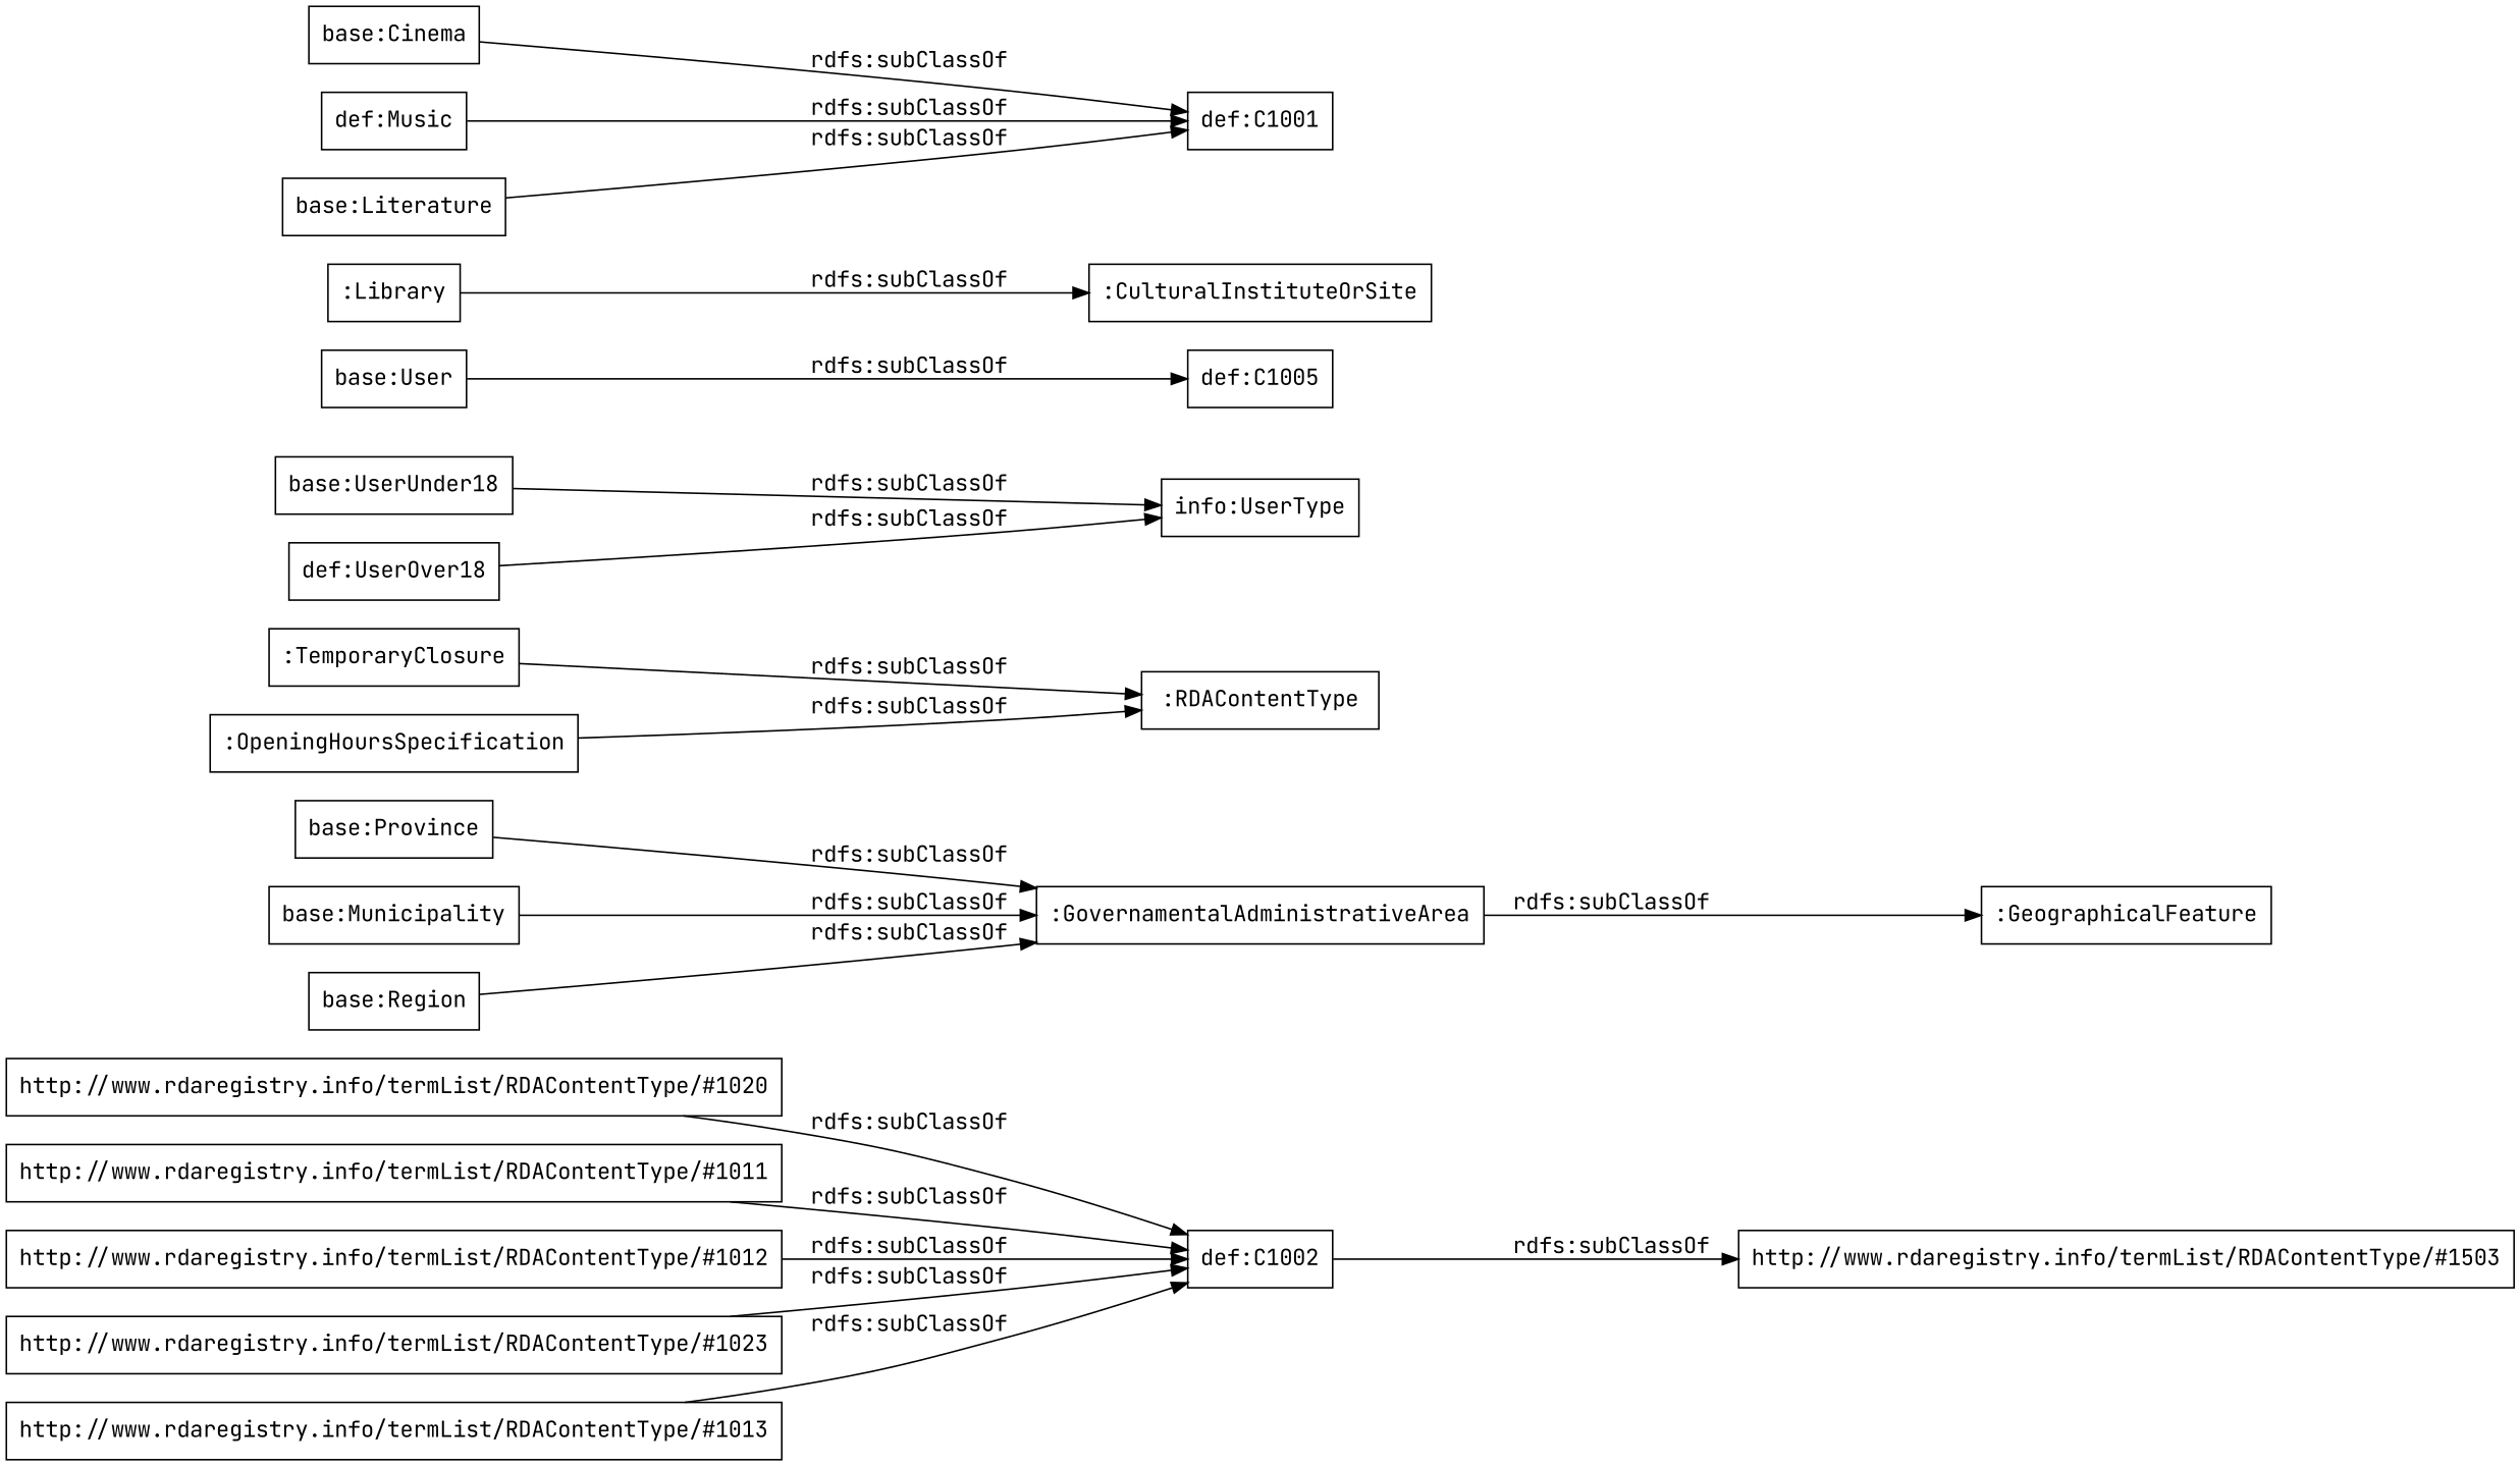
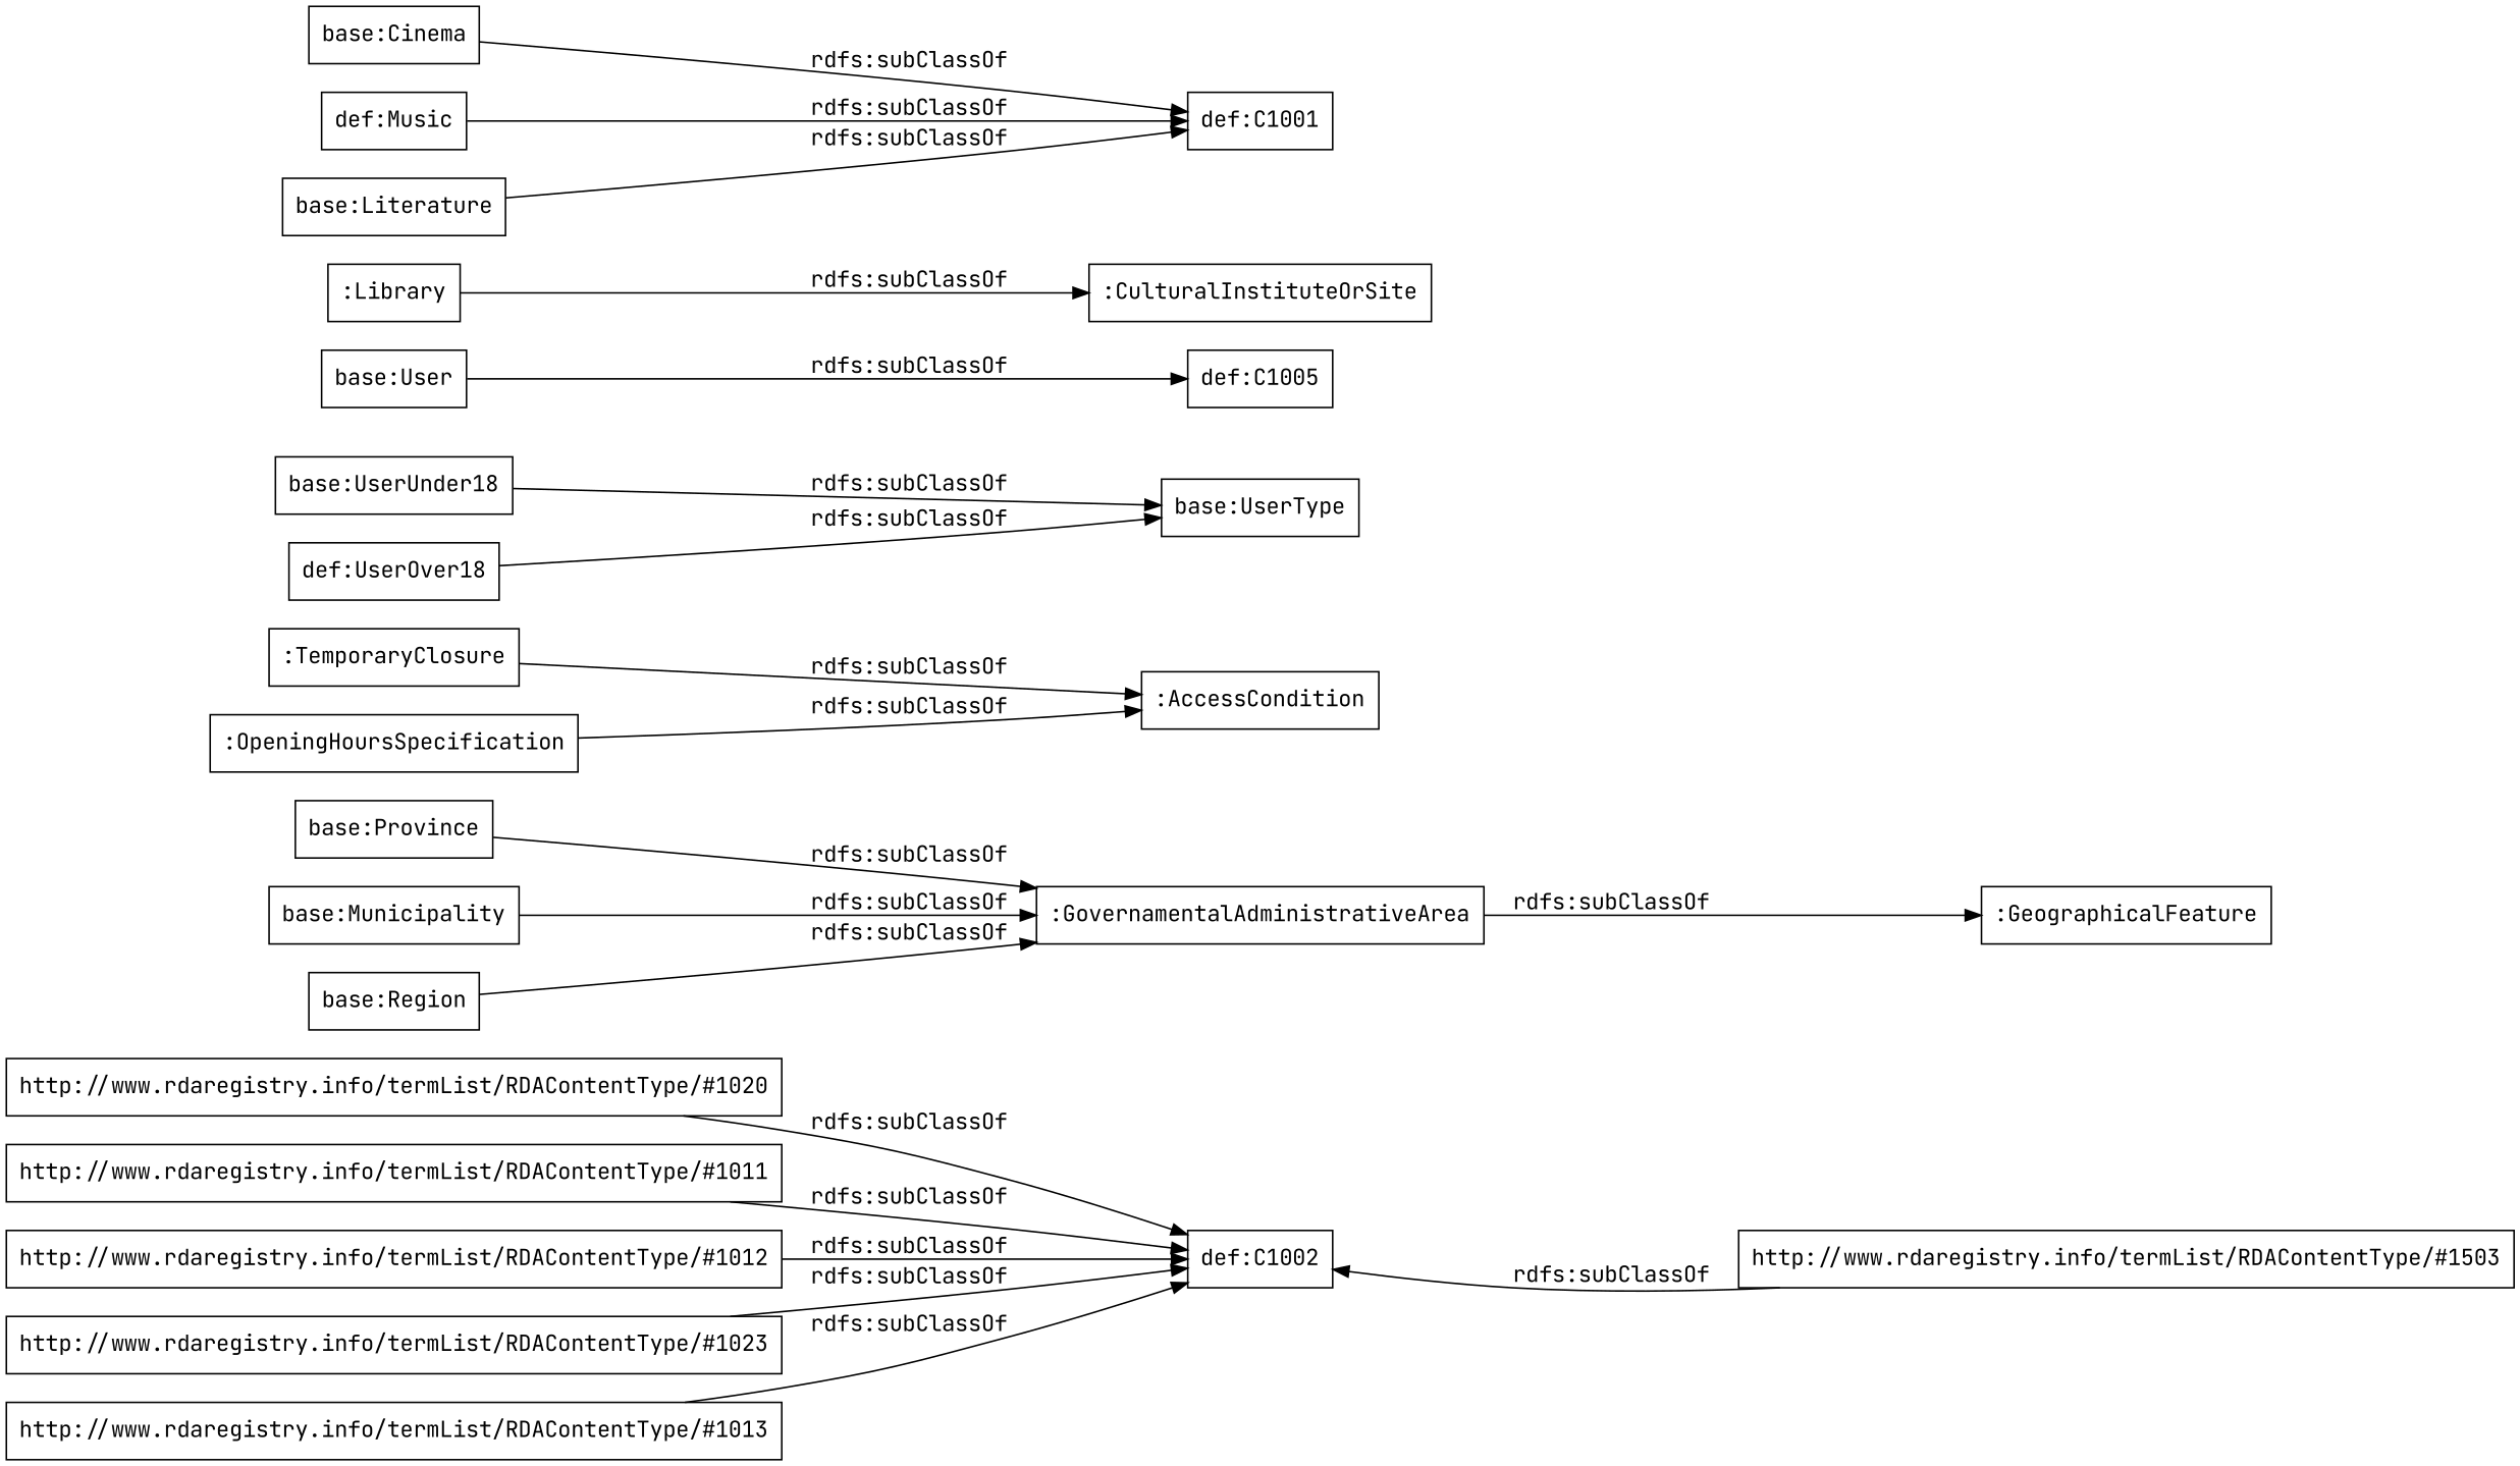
  digraph {
    fontname="JetBrains Mono"
    rankdir=LR
    node [color=black fontname="JetBrains Mono" shape=rectangle]
    edge [fontname="JetBrains Mono"]
    "http://www.rdaregistry.info/termList/RDAContentType/#1020"
    "def:C1002"
    "http://www.rdaregistry.info/termList/RDAContentType/#1011"
    "base:Province"
    ":GovernamentalAdministrativeArea"
    ":GeographicalFeature"
    ":TemporaryClosure"
-   ":AccessCondition" [label=":RDAContentType"]
+   ":AccessCondition"
    "base:Municipality"
    "base:UserUnder18"
-   "base:UserType" [label="info:UserType"]
+   "base:UserType"
    n12 [label="def:UserOver18"]
    "base:User"
    "def:C1005"
    "http://www.rdaregistry.info/termList/RDAContentType/#1012"
    n16 [label="http://www.rdaregistry.info/termList/RDAContentType/#1503"]
    "base:Region"
    ":Library"
    ":CulturalInstituteOrSite"
    "http://www.rdaregistry.info/termList/RDAContentType/#1023"
    "base:Cinema"
    "def:C1001"
    n23 [label="def:Music"]
    ":OpeningHoursSpecification"
    "http://www.rdaregistry.info/termList/RDAContentType/#1013"
    "base:Literature"
    "http://www.rdaregistry.info/termList/RDAContentType/#1020" -> "def:C1002" [label="rdfs:subClassOf"]
    "http://www.rdaregistry.info/termList/RDAContentType/#1011" -> "def:C1002" [label="rdfs:subClassOf"]
    "base:Province" -> ":GovernamentalAdministrativeArea" [label="rdfs:subClassOf"]
    ":GovernamentalAdministrativeArea" -> ":GeographicalFeature" [label="rdfs:subClassOf"]
    ":TemporaryClosure" -> ":AccessCondition" [label="rdfs:subClassOf"]
    "base:Municipality" -> ":GovernamentalAdministrativeArea" [label="rdfs:subClassOf"]
    "base:UserUnder18" -> "base:UserType" [label="rdfs:subClassOf"]
    n12 -> "base:UserType" [label="rdfs:subClassOf"]
    "base:User" -> "def:C1005" [label="rdfs:subClassOf"]
    "http://www.rdaregistry.info/termList/RDAContentType/#1012" -> "def:C1002" [label="rdfs:subClassOf"]
-   "def:C1002" -> n16 [label="rdfs:subClassOf"]
+   n16 -> "def:C1002" [label="rdfs:subClassOf"]
    "base:Region" -> ":GovernamentalAdministrativeArea" [label="rdfs:subClassOf"]
    ":Library" -> ":CulturalInstituteOrSite" [label="rdfs:subClassOf"]
    "http://www.rdaregistry.info/termList/RDAContentType/#1023" -> "def:C1002" [label="rdfs:subClassOf"]
    "base:Cinema" -> "def:C1001" [label="rdfs:subClassOf"]
    n23 -> "def:C1001" [label="rdfs:subClassOf"]
    ":OpeningHoursSpecification" -> ":AccessCondition" [label="rdfs:subClassOf"]
    "http://www.rdaregistry.info/termList/RDAContentType/#1013" -> "def:C1002" [label="rdfs:subClassOf"]
    "base:Literature" -> "def:C1001" [label="rdfs:subClassOf"]
  }
